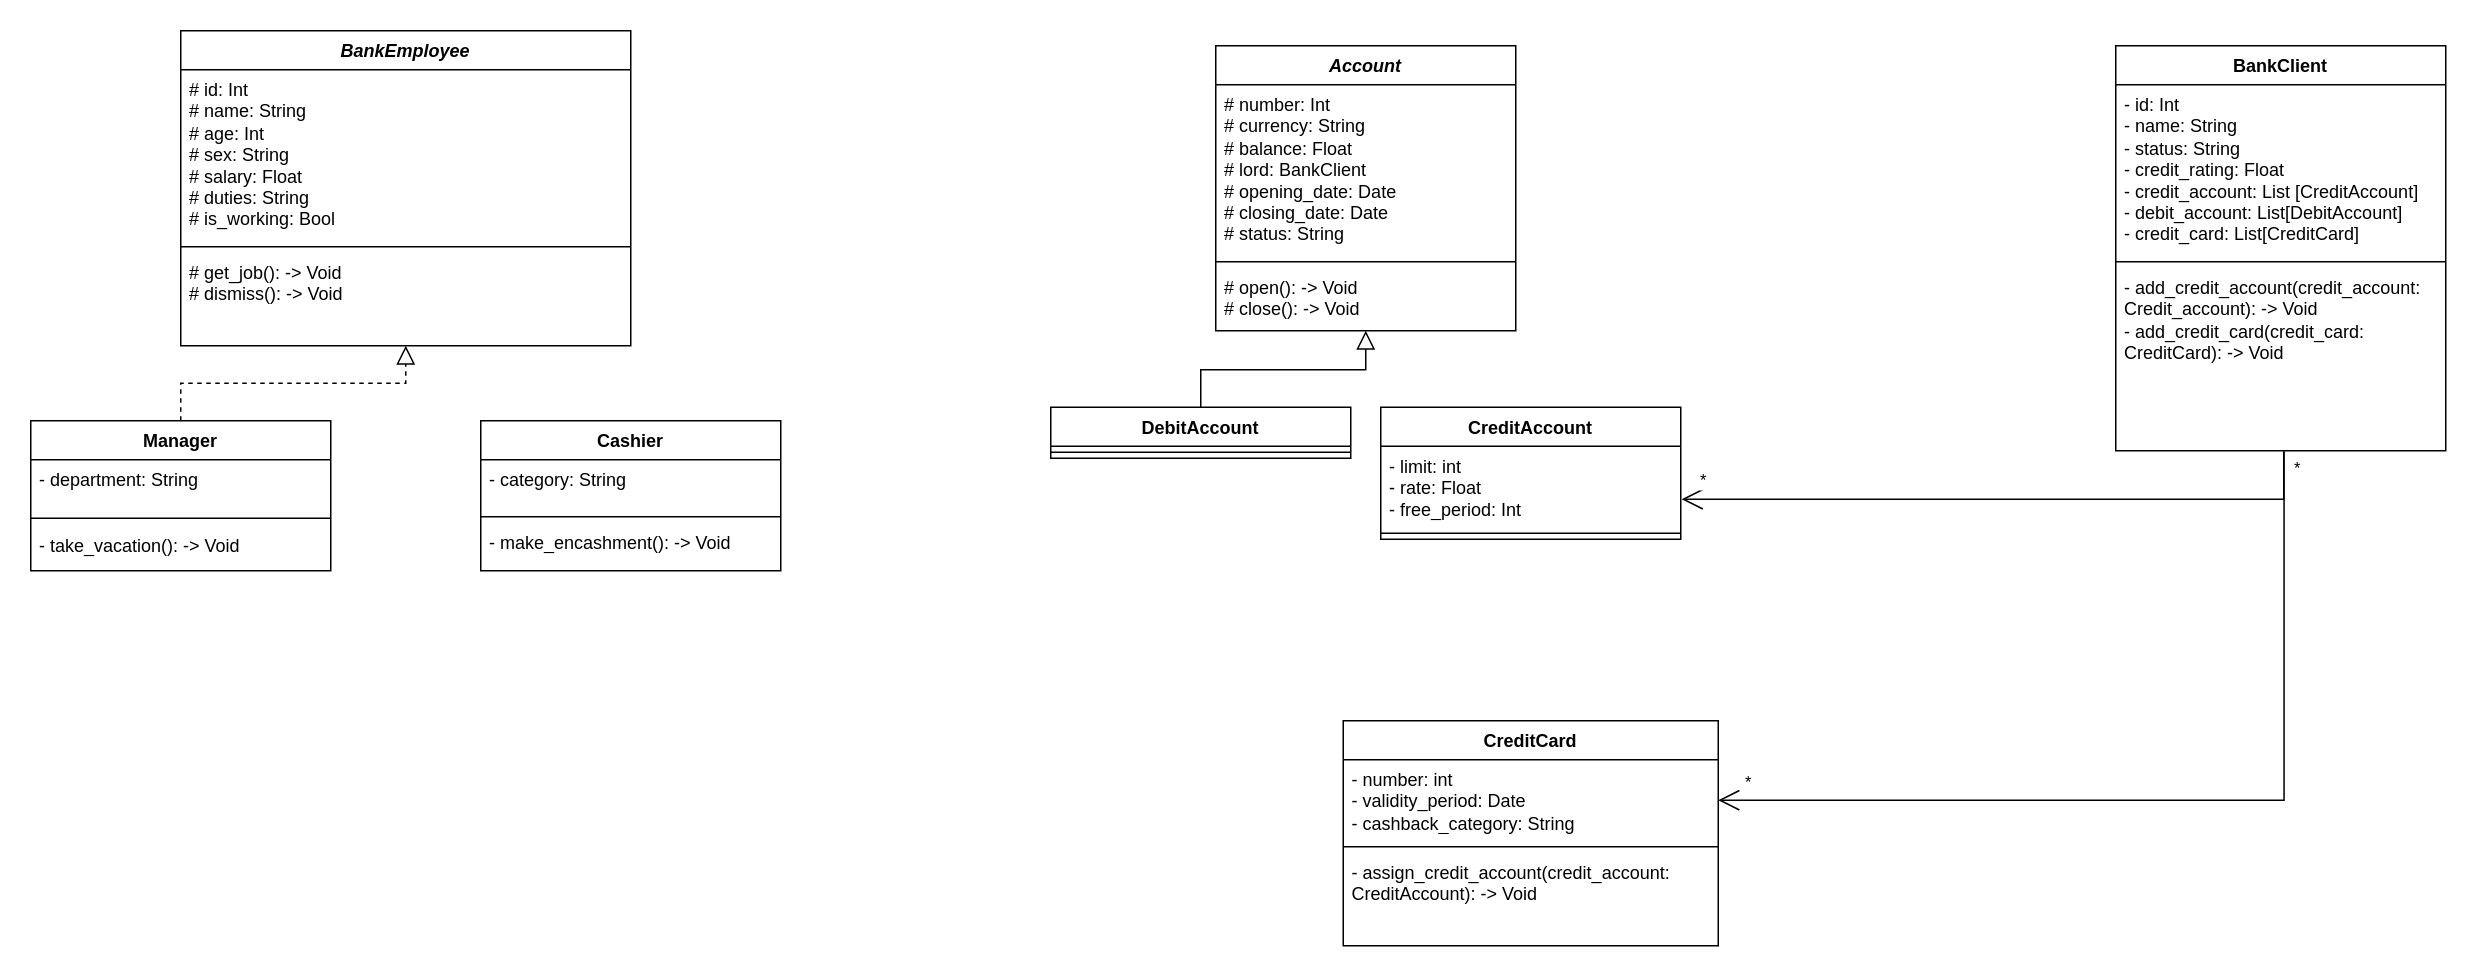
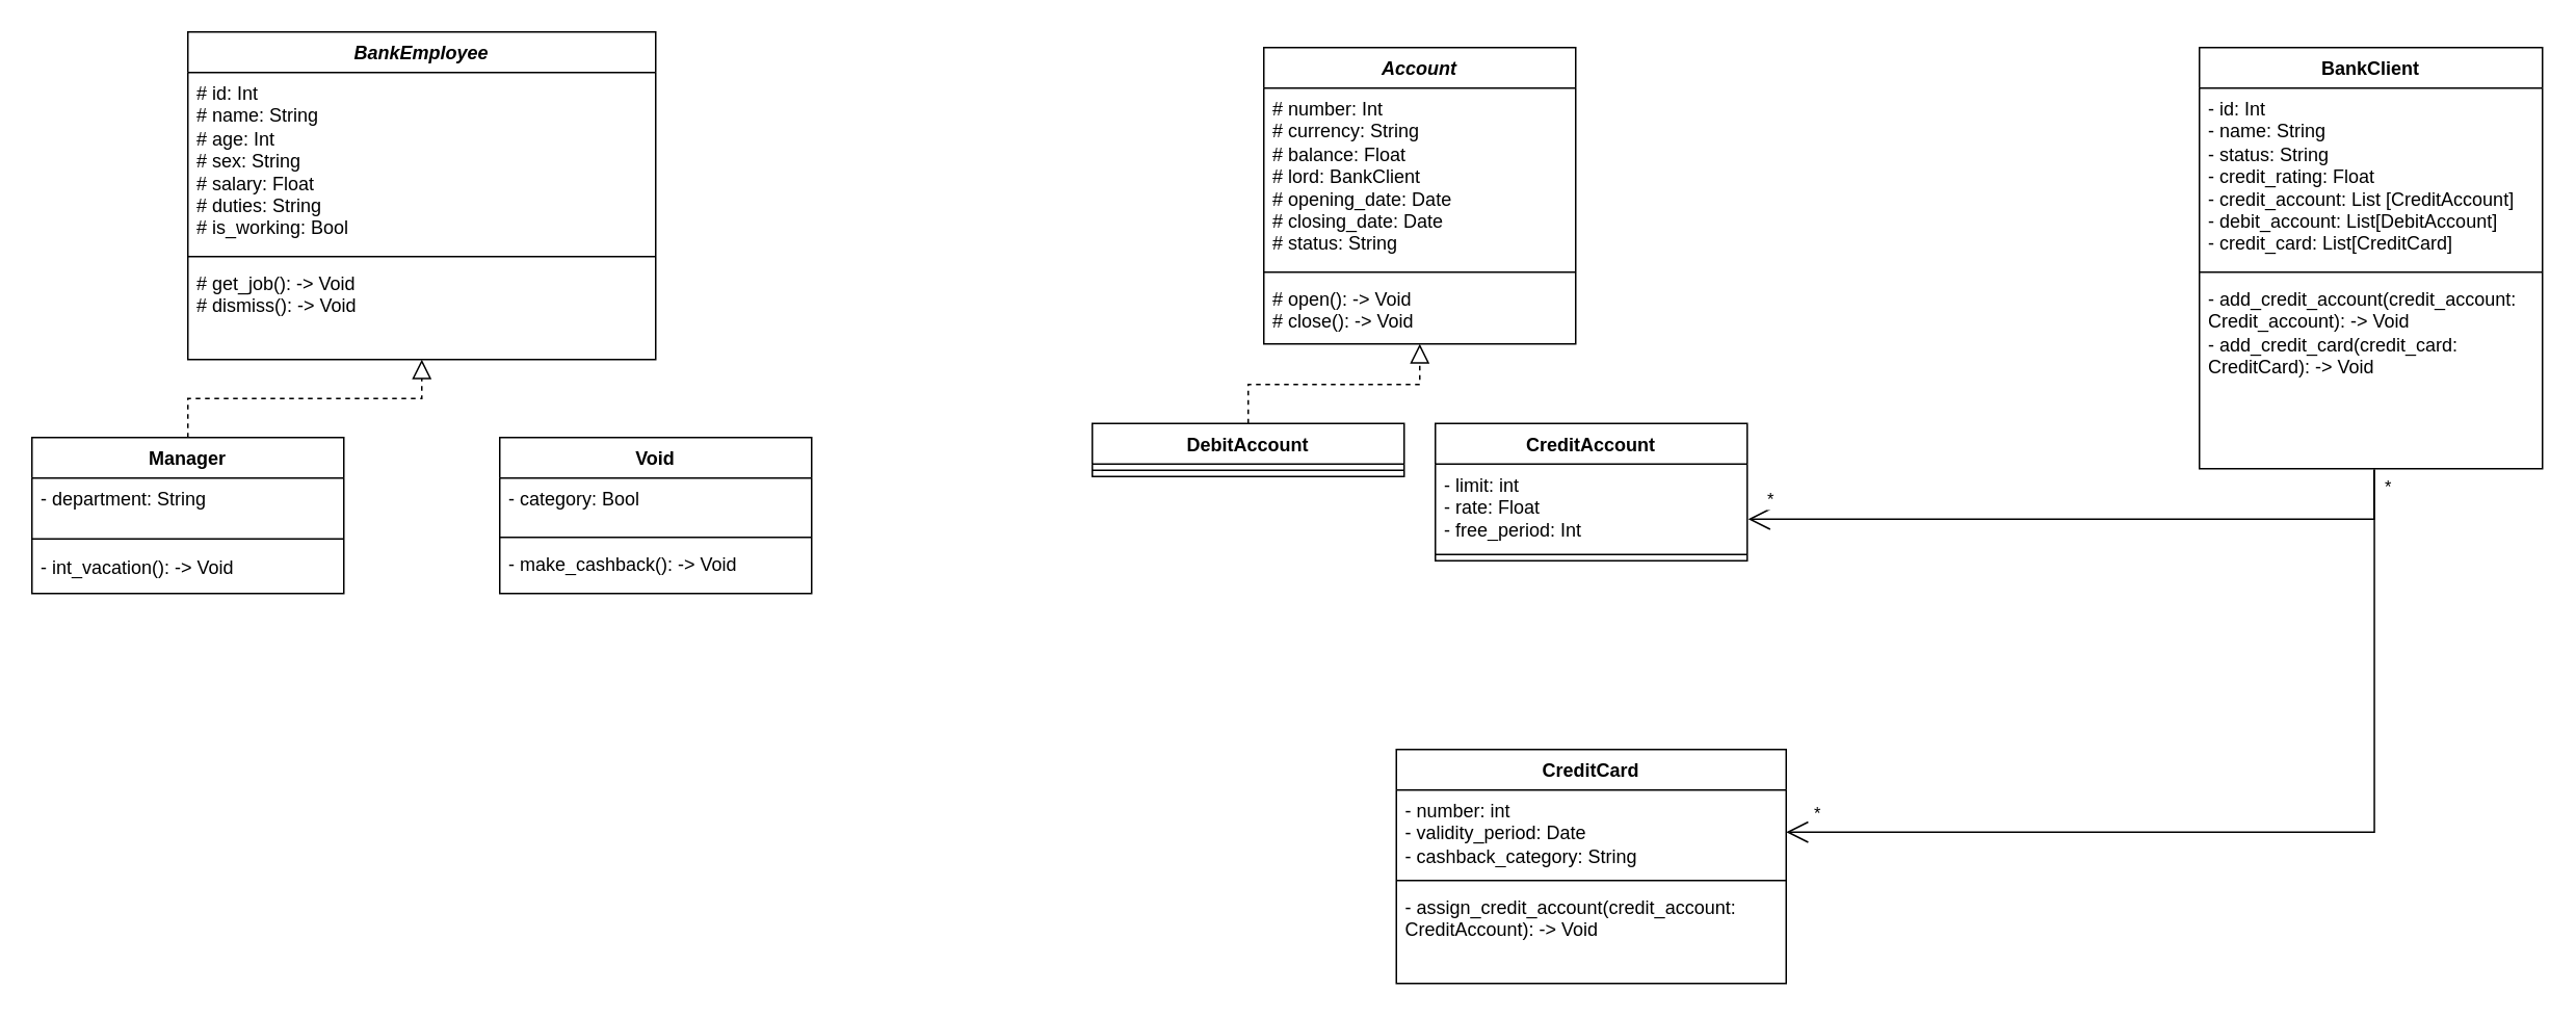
  <mxCell id="0" />
  <mxCell id="1" parent="0" />
  <mxCell id="2" value="" style="endArrow=block;endSize=10;endFill=0;shadow=0;strokeWidth=1;rounded=0;curved=0;edgeStyle=elbowEdgeStyle;elbow=vertical;entryX=0.5;entryY=1;entryDx=0;entryDy=0;exitX=0.5;exitY=0;exitDx=0;exitDy=0;dashed=1;" parent="1" source="7" target="3" edge="1"><mxGeometry width="160" relative="1" as="geometry"><mxPoint x="190" y="240" as="sourcePoint" /><mxPoint y="150" as="targetPoint" x="360" /></mxGeometry></mxCell>
  <mxCell id="3" value="&lt;span style=&quot;text-wrap: nowrap;&quot;&gt;&lt;i&gt;BankEmployee&lt;/i&gt;&lt;/span&gt;" style="swimlane;fontStyle=1;align=center;verticalAlign=top;childLayout=stackLayout;horizontal=1;startSize=26;horizontalStack=0;resizeParent=1;resizeParentMax=0;resizeLast=0;collapsible=1;marginBottom=0;whiteSpace=wrap;html=1;" parent="1" vertex="1"><mxGeometry x="120" y="20" width="300" height="210" as="geometry" /></mxCell>
  <mxCell id="4" value="&lt;div&gt;# id: Int&lt;/div&gt;&lt;div&gt;# name: String&lt;/div&gt;# age: Int&lt;div&gt;# sex: String&lt;/div&gt;&lt;div&gt;# salary: Float&lt;/div&gt;&lt;div&gt;# duties: String&lt;/div&gt;&lt;div&gt;# is_working: Bool&lt;/div&gt;" style="text;strokeColor=none;fillColor=none;align=left;verticalAlign=top;spacingLeft=4;spacingRight=4;overflow=hidden;rotatable=0;points=[[0,0.5],[1,0.5]];portConstraint=eastwest;whiteSpace=wrap;html=1;" parent="3" vertex="1"><mxGeometry y="26" width="300" height="114" as="geometry" /></mxCell>
  <mxCell id="5" value="" style="line;strokeWidth=1;fillColor=none;align=left;verticalAlign=middle;spacingTop=-1;spacingLeft=3;spacingRight=3;rotatable=0;labelPosition=right;points=[];portConstraint=eastwest;strokeColor=inherit;" parent="3" vertex="1"><mxGeometry y="140" width="300" height="8" as="geometry" /></mxCell>
  <mxCell id="6" value="# get_job(): -&amp;gt; Void&lt;div&gt;# dismiss(): -&amp;gt; Void&lt;br&gt;&lt;div&gt;&lt;br&gt;&lt;/div&gt;&lt;div&gt;&lt;br&gt;&lt;/div&gt;&lt;/div&gt;" style="text;strokeColor=none;fillColor=none;align=left;verticalAlign=top;spacingLeft=4;spacingRight=4;overflow=hidden;rotatable=0;points=[[0,0.5],[1,0.5]];portConstraint=eastwest;whiteSpace=wrap;html=1;" parent="3" vertex="1"><mxGeometry y="148" width="300" height="62" as="geometry" /></mxCell>
  <mxCell id="7" value="Manager" style="swimlane;fontStyle=1;align=center;verticalAlign=top;childLayout=stackLayout;horizontal=1;startSize=26;horizontalStack=0;resizeParent=1;resizeParentMax=0;resizeLast=0;collapsible=1;marginBottom=0;whiteSpace=wrap;html=1;" parent="1" vertex="1"><mxGeometry x="20" y="280" width="200" height="100" as="geometry" /></mxCell>
  <mxCell id="8" value="&lt;div&gt;&lt;span style=&quot;background-color: transparent; color: light-dark(rgb(0, 0, 0), rgb(255, 255, 255));&quot;&gt;- department: String&lt;/span&gt;&lt;/div&gt;" style="text;strokeColor=none;fillColor=none;align=left;verticalAlign=top;spacingLeft=4;spacingRight=4;overflow=hidden;rotatable=0;points=[[0,0.5],[1,0.5]];portConstraint=eastwest;whiteSpace=wrap;html=1;" parent="7" vertex="1"><mxGeometry y="26" width="200" height="34" as="geometry" /></mxCell>
  <mxCell id="9" value="" style="line;strokeWidth=1;fillColor=none;align=left;verticalAlign=middle;spacingTop=-1;spacingLeft=3;spacingRight=3;rotatable=0;labelPosition=right;points=[];portConstraint=eastwest;strokeColor=inherit;" parent="7" vertex="1"><mxGeometry y="60" width="200" height="10" as="geometry" /></mxCell>
- <mxCell id="10" value="- take_vacation(): -&amp;gt; Void" style="text;strokeColor=none;fillColor=none;align=left;verticalAlign=top;spacingLeft=4;spacingRight=4;overflow=hidden;rotatable=0;points=[[0,0.5],[1,0.5]];portConstraint=eastwest;whiteSpace=wrap;html=1;" parent="7" vertex="1"><mxGeometry y="70" width="200" height="30" as="geometry" /></mxCell>
+ <mxCell id="10" value="- int_vacation(): -&amp;gt; Void" style="text;strokeColor=none;fillColor=none;align=left;verticalAlign=top;spacingLeft=4;spacingRight=4;overflow=hidden;rotatable=0;points=[[0,0.5],[1,0.5]];portConstraint=eastwest;whiteSpace=wrap;html=1;" parent="7" vertex="1"><mxGeometry y="70" width="200" height="30" as="geometry" /></mxCell>
  <mxCell id="11" value="&lt;span style=&quot;text-wrap: nowrap;&quot;&gt;BankClient&lt;/span&gt;" style="swimlane;fontStyle=1;align=center;verticalAlign=top;childLayout=stackLayout;horizontal=1;startSize=26;horizontalStack=0;resizeParent=1;resizeParentMax=0;resizeLast=0;collapsible=1;marginBottom=0;whiteSpace=wrap;html=1;" parent="1" vertex="1"><mxGeometry x="1410" y="30" width="220" height="270" as="geometry" /></mxCell>
  <mxCell id="12" value="&lt;div&gt;- id: Int&lt;/div&gt;- name: String&lt;div&gt;&lt;span style=&quot;background-color: transparent; color: light-dark(rgb(0, 0, 0), rgb(255, 255, 255));&quot;&gt;- status: String&lt;/span&gt;&lt;br&gt;&lt;/div&gt;&lt;div&gt;- credit_rating: Float&lt;/div&gt;&lt;div&gt;- credit_account: List [CreditAccount]&lt;/div&gt;&lt;div&gt;- debit_account: List[DebitAccount]&lt;/div&gt;&lt;div&gt;- credit_card: List[CreditCard]&lt;/div&gt;" style="text;strokeColor=none;fillColor=none;align=left;verticalAlign=top;spacingLeft=4;spacingRight=4;overflow=hidden;rotatable=0;points=[[0,0.5],[1,0.5]];portConstraint=eastwest;whiteSpace=wrap;html=1;" parent="11" vertex="1"><mxGeometry y="26" width="220" height="114" as="geometry" /></mxCell>
  <mxCell id="13" value="" style="line;strokeWidth=1;fillColor=none;align=left;verticalAlign=middle;spacingTop=-1;spacingLeft=3;spacingRight=3;rotatable=0;labelPosition=right;points=[];portConstraint=eastwest;strokeColor=inherit;" parent="11" vertex="1"><mxGeometry y="140" width="220" height="8" as="geometry" /></mxCell>
  <mxCell id="14" value="- add_credit_account(credit_account: Credit_account): -&amp;gt; Void&lt;div&gt;- add_credit_card(credit_card: CreditCard): -&amp;gt; Void&lt;/div&gt;&lt;div&gt;&lt;br&gt;&lt;/div&gt;" style="text;strokeColor=none;fillColor=none;align=left;verticalAlign=top;spacingLeft=4;spacingRight=4;overflow=hidden;rotatable=0;points=[[0,0.5],[1,0.5]];portConstraint=eastwest;whiteSpace=wrap;html=1;" parent="11" vertex="1"><mxGeometry y="148" width="220" height="122" as="geometry" /></mxCell>
- <mxCell id="15" value="Cashier" style="swimlane;fontStyle=1;align=center;verticalAlign=top;childLayout=stackLayout;horizontal=1;startSize=26;horizontalStack=0;resizeParent=1;resizeParentMax=0;resizeLast=0;collapsible=1;marginBottom=0;whiteSpace=wrap;html=1;" parent="1" vertex="1"><mxGeometry x="320" y="280" width="200" height="100" as="geometry" /></mxCell>
- <mxCell id="16" value="&lt;div&gt;&lt;span style=&quot;background-color: transparent; color: light-dark(rgb(0, 0, 0), rgb(255, 255, 255));&quot;&gt;- category: String&lt;/span&gt;&lt;br&gt;&lt;/div&gt;" style="text;strokeColor=none;fillColor=none;align=left;verticalAlign=top;spacingLeft=4;spacingRight=4;overflow=hidden;rotatable=0;points=[[0,0.5],[1,0.5]];portConstraint=eastwest;whiteSpace=wrap;html=1;" parent="15" vertex="1"><mxGeometry y="26" width="200" height="34" as="geometry" /></mxCell>
+ <mxCell id="15" value="Void" style="swimlane;fontStyle=1;align=center;verticalAlign=top;childLayout=stackLayout;horizontal=1;startSize=26;horizontalStack=0;resizeParent=1;resizeParentMax=0;resizeLast=0;collapsible=1;marginBottom=0;whiteSpace=wrap;html=1;" parent="1" vertex="1"><mxGeometry x="320" y="280" width="200" height="100" as="geometry" /></mxCell>
+ <mxCell id="16" value="&lt;div&gt;&lt;span style=&quot;background-color: transparent; color: light-dark(rgb(0, 0, 0), rgb(255, 255, 255));&quot;&gt;- category: Bool&lt;/span&gt;&lt;br&gt;&lt;/div&gt;" style="text;strokeColor=none;fillColor=none;align=left;verticalAlign=top;spacingLeft=4;spacingRight=4;overflow=hidden;rotatable=0;points=[[0,0.5],[1,0.5]];portConstraint=eastwest;whiteSpace=wrap;html=1;" parent="15" vertex="1"><mxGeometry y="26" width="200" height="34" as="geometry" /></mxCell>
  <mxCell id="17" value="" style="line;strokeWidth=1;fillColor=none;align=left;verticalAlign=middle;spacingTop=-1;spacingLeft=3;spacingRight=3;rotatable=0;labelPosition=right;points=[];portConstraint=eastwest;strokeColor=inherit;" parent="15" vertex="1"><mxGeometry y="60" width="200" height="8" as="geometry" /></mxCell>
- <mxCell id="18" value="- make_encashment(): -&amp;gt; Void" style="text;strokeColor=none;fillColor=none;align=left;verticalAlign=top;spacingLeft=4;spacingRight=4;overflow=hidden;rotatable=0;points=[[0,0.5],[1,0.5]];portConstraint=eastwest;whiteSpace=wrap;html=1;" parent="15" vertex="1"><mxGeometry y="68" width="200" height="32" as="geometry" /></mxCell>
+ <mxCell id="18" value="- make_cashback(): -&amp;gt; Void" style="text;strokeColor=none;fillColor=none;align=left;verticalAlign=top;spacingLeft=4;spacingRight=4;overflow=hidden;rotatable=0;points=[[0,0.5],[1,0.5]];portConstraint=eastwest;whiteSpace=wrap;html=1;" parent="15" vertex="1"><mxGeometry y="68" width="200" height="32" as="geometry" /></mxCell>
  <mxCell id="19" value="&lt;span style=&quot;font-style: italic; text-wrap: nowrap;&quot;&gt;Account&lt;/span&gt;" style="swimlane;fontStyle=1;align=center;verticalAlign=top;childLayout=stackLayout;horizontal=1;startSize=26;horizontalStack=0;resizeParent=1;resizeParentMax=0;resizeLast=0;collapsible=1;marginBottom=0;whiteSpace=wrap;html=1;" vertex="1" parent="1"><mxGeometry x="810" y="30" width="200" height="190" as="geometry" /></mxCell>
  <mxCell id="20" value="# number: Int&lt;div&gt;# currency: String&lt;/div&gt;&lt;div&gt;# balance: Float&lt;/div&gt;&lt;div&gt;# lord: BankClient&lt;/div&gt;&lt;div&gt;# opening_date: Date&lt;/div&gt;&lt;div&gt;# closing_date: Date&lt;/div&gt;&lt;div&gt;# status: String&lt;/div&gt;&lt;div&gt;&lt;br&gt;&lt;/div&gt;" style="text;strokeColor=none;fillColor=none;align=left;verticalAlign=top;spacingLeft=4;spacingRight=4;overflow=hidden;rotatable=0;points=[[0,0.5],[1,0.5]];portConstraint=eastwest;whiteSpace=wrap;html=1;" vertex="1" parent="19"><mxGeometry y="26" width="200" height="114" as="geometry" /></mxCell>
  <mxCell id="21" value="" style="line;strokeWidth=1;fillColor=none;align=left;verticalAlign=middle;spacingTop=-1;spacingLeft=3;spacingRight=3;rotatable=0;labelPosition=right;points=[];portConstraint=eastwest;strokeColor=inherit;" vertex="1" parent="19"><mxGeometry y="140" width="200" height="8" as="geometry" /></mxCell>
  <mxCell id="22" value="# open(): -&amp;gt; Void&lt;div&gt;# close(): -&amp;gt; Void&lt;/div&gt;" style="text;strokeColor=none;fillColor=none;align=left;verticalAlign=top;spacingLeft=4;spacingRight=4;overflow=hidden;rotatable=0;points=[[0,0.5],[1,0.5]];portConstraint=eastwest;whiteSpace=wrap;html=1;" vertex="1" parent="19"><mxGeometry y="148" width="200" height="42" as="geometry" /></mxCell>
  <mxCell id="23" value="DebitAccount" style="swimlane;fontStyle=1;align=center;verticalAlign=top;childLayout=stackLayout;horizontal=1;startSize=26;horizontalStack=0;resizeParent=1;resizeParentMax=0;resizeLast=0;collapsible=1;marginBottom=0;whiteSpace=wrap;html=1;" vertex="1" parent="1"><mxGeometry x="700" y="271" width="200" height="34" as="geometry" /></mxCell>
  <mxCell id="24" value="" style="line;strokeWidth=1;fillColor=none;align=left;verticalAlign=middle;spacingTop=-1;spacingLeft=3;spacingRight=3;rotatable=0;labelPosition=right;points=[];portConstraint=eastwest;strokeColor=inherit;" vertex="1" parent="23"><mxGeometry y="26" width="200" height="8" as="geometry" /></mxCell>
- <mxCell id="25" value="" style="endArrow=block;endSize=10;endFill=0;shadow=0;strokeWidth=1;rounded=0;curved=0;edgeStyle=elbowEdgeStyle;elbow=vertical;exitX=0.5;exitY=0;exitDx=0;exitDy=0;" edge="1" parent="1" source="23" target="22"><mxGeometry width="160" relative="1" as="geometry"><mxPoint x="684" y="284" as="sourcePoint" /><mxPoint x="880" y="220" as="targetPoint" /></mxGeometry></mxCell>
+ <mxCell id="25" value="" style="endArrow=block;endSize=10;endFill=0;shadow=0;strokeWidth=1;rounded=0;curved=0;edgeStyle=elbowEdgeStyle;elbow=vertical;exitX=0.5;exitY=0;exitDx=0;exitDy=0;dashed=1;" edge="1" parent="1" source="23" target="22"><mxGeometry width="160" relative="1" as="geometry"><mxPoint x="684" y="284" as="sourcePoint" /><mxPoint x="880" y="220" as="targetPoint" /></mxGeometry></mxCell>
  <mxCell id="26" value="CreditCard" style="swimlane;fontStyle=1;align=center;verticalAlign=top;childLayout=stackLayout;horizontal=1;startSize=26;horizontalStack=0;resizeParent=1;resizeParentMax=0;resizeLast=0;collapsible=1;marginBottom=0;whiteSpace=wrap;html=1;" vertex="1" parent="1"><mxGeometry x="895" y="480" width="250" height="150" as="geometry" /></mxCell>
  <mxCell id="27" value="- number: int&lt;div&gt;- validity_period: Date&lt;div&gt;- cashback_category: String&lt;/div&gt;&lt;/div&gt;" style="text;strokeColor=none;fillColor=none;align=left;verticalAlign=top;spacingLeft=4;spacingRight=4;overflow=hidden;rotatable=0;points=[[0,0.5],[1,0.5]];portConstraint=eastwest;whiteSpace=wrap;html=1;" vertex="1" parent="26"><mxGeometry y="26" width="250" height="54" as="geometry" /></mxCell>
  <mxCell id="28" value="" style="line;strokeWidth=1;fillColor=none;align=left;verticalAlign=middle;spacingTop=-1;spacingLeft=3;spacingRight=3;rotatable=0;labelPosition=right;points=[];portConstraint=eastwest;strokeColor=inherit;" vertex="1" parent="26"><mxGeometry y="80" width="250" height="8" as="geometry" /></mxCell>
  <mxCell id="29" value="- assign_credit_account(credit_account: CreditAccount): -&amp;gt; Void" style="text;strokeColor=none;fillColor=none;align=left;verticalAlign=top;spacingLeft=4;spacingRight=4;overflow=hidden;rotatable=0;points=[[0,0.5],[1,0.5]];portConstraint=eastwest;whiteSpace=wrap;html=1;" vertex="1" parent="26"><mxGeometry y="88" width="250" height="62" as="geometry" /></mxCell>
  <mxCell id="30" value="" style="endArrow=open;endFill=1;endSize=12;html=1;rounded=0;exitX=0.51;exitY=1.003;exitDx=0;exitDy=0;exitPerimeter=0;entryX=1;entryY=0.5;entryDx=0;entryDy=0;edgeStyle=orthogonalEdgeStyle;" edge="1" parent="1" source="14" target="27"><mxGeometry width="160" relative="1" as="geometry"><mxPoint x="1180" y="480" as="sourcePoint" /><mxPoint x="1340" y="480" as="targetPoint" /></mxGeometry></mxCell>
  <mxCell id="31" value="*" style="edgeLabel;html=1;align=center;verticalAlign=middle;resizable=0;points=[];" vertex="1" connectable="0" parent="30"><mxGeometry x="-0.958" relative="1" as="geometry"><mxPoint x="8" y="-2" as="offset" /></mxGeometry></mxCell>
  <mxCell id="32" value="*" style="edgeLabel;html=1;align=center;verticalAlign=middle;resizable=0;points=[];" vertex="1" connectable="0" parent="30"><mxGeometry x="0.935" y="2" relative="1" as="geometry"><mxPoint y="-15" as="offset" /></mxGeometry></mxCell>
  <mxCell id="33" value="" style="endArrow=open;endFill=1;endSize=12;html=1;rounded=0;entryX=1.003;entryY=0.654;entryDx=0;entryDy=0;edgeStyle=orthogonalEdgeStyle;exitX=0.509;exitY=1.005;exitDx=0;exitDy=0;exitPerimeter=0;entryPerimeter=0;" edge="1" parent="1" source="14" target="36"><mxGeometry width="160" relative="1" as="geometry"><mxPoint x="1410" y="320" as="sourcePoint" /><mxPoint x="1270" y="231" as="targetPoint" /></mxGeometry></mxCell>
  <mxCell id="34" value="*" style="edgeLabel;html=1;align=center;verticalAlign=middle;resizable=0;points=[];" vertex="1" connectable="0" parent="33"><mxGeometry x="0.935" y="2" relative="1" as="geometry"><mxPoint y="-15" as="offset" /></mxGeometry></mxCell>
  <mxCell id="35" value="CreditAccount" style="swimlane;fontStyle=1;align=center;verticalAlign=top;childLayout=stackLayout;horizontal=1;startSize=26;horizontalStack=0;resizeParent=1;resizeParentMax=0;resizeLast=0;collapsible=1;marginBottom=0;whiteSpace=wrap;html=1;" vertex="1" parent="1"><mxGeometry x="920" y="271" width="200" height="88" as="geometry" /></mxCell>
  <mxCell id="36" value="- limit: int&lt;div&gt;- rate: Float&lt;div&gt;- free_period: Int&lt;/div&gt;&lt;/div&gt;" style="text;strokeColor=none;fillColor=none;align=left;verticalAlign=top;spacingLeft=4;spacingRight=4;overflow=hidden;rotatable=0;points=[[0,0.5],[1,0.5]];portConstraint=eastwest;whiteSpace=wrap;html=1;" vertex="1" parent="35"><mxGeometry y="26" width="200" height="54" as="geometry" /></mxCell>
  <mxCell id="37" value="" style="line;strokeWidth=1;fillColor=none;align=left;verticalAlign=middle;spacingTop=-1;spacingLeft=3;spacingRight=3;rotatable=0;labelPosition=right;points=[];portConstraint=eastwest;strokeColor=inherit;" vertex="1" parent="35"><mxGeometry y="80" width="200" height="8" as="geometry" /></mxCell>
